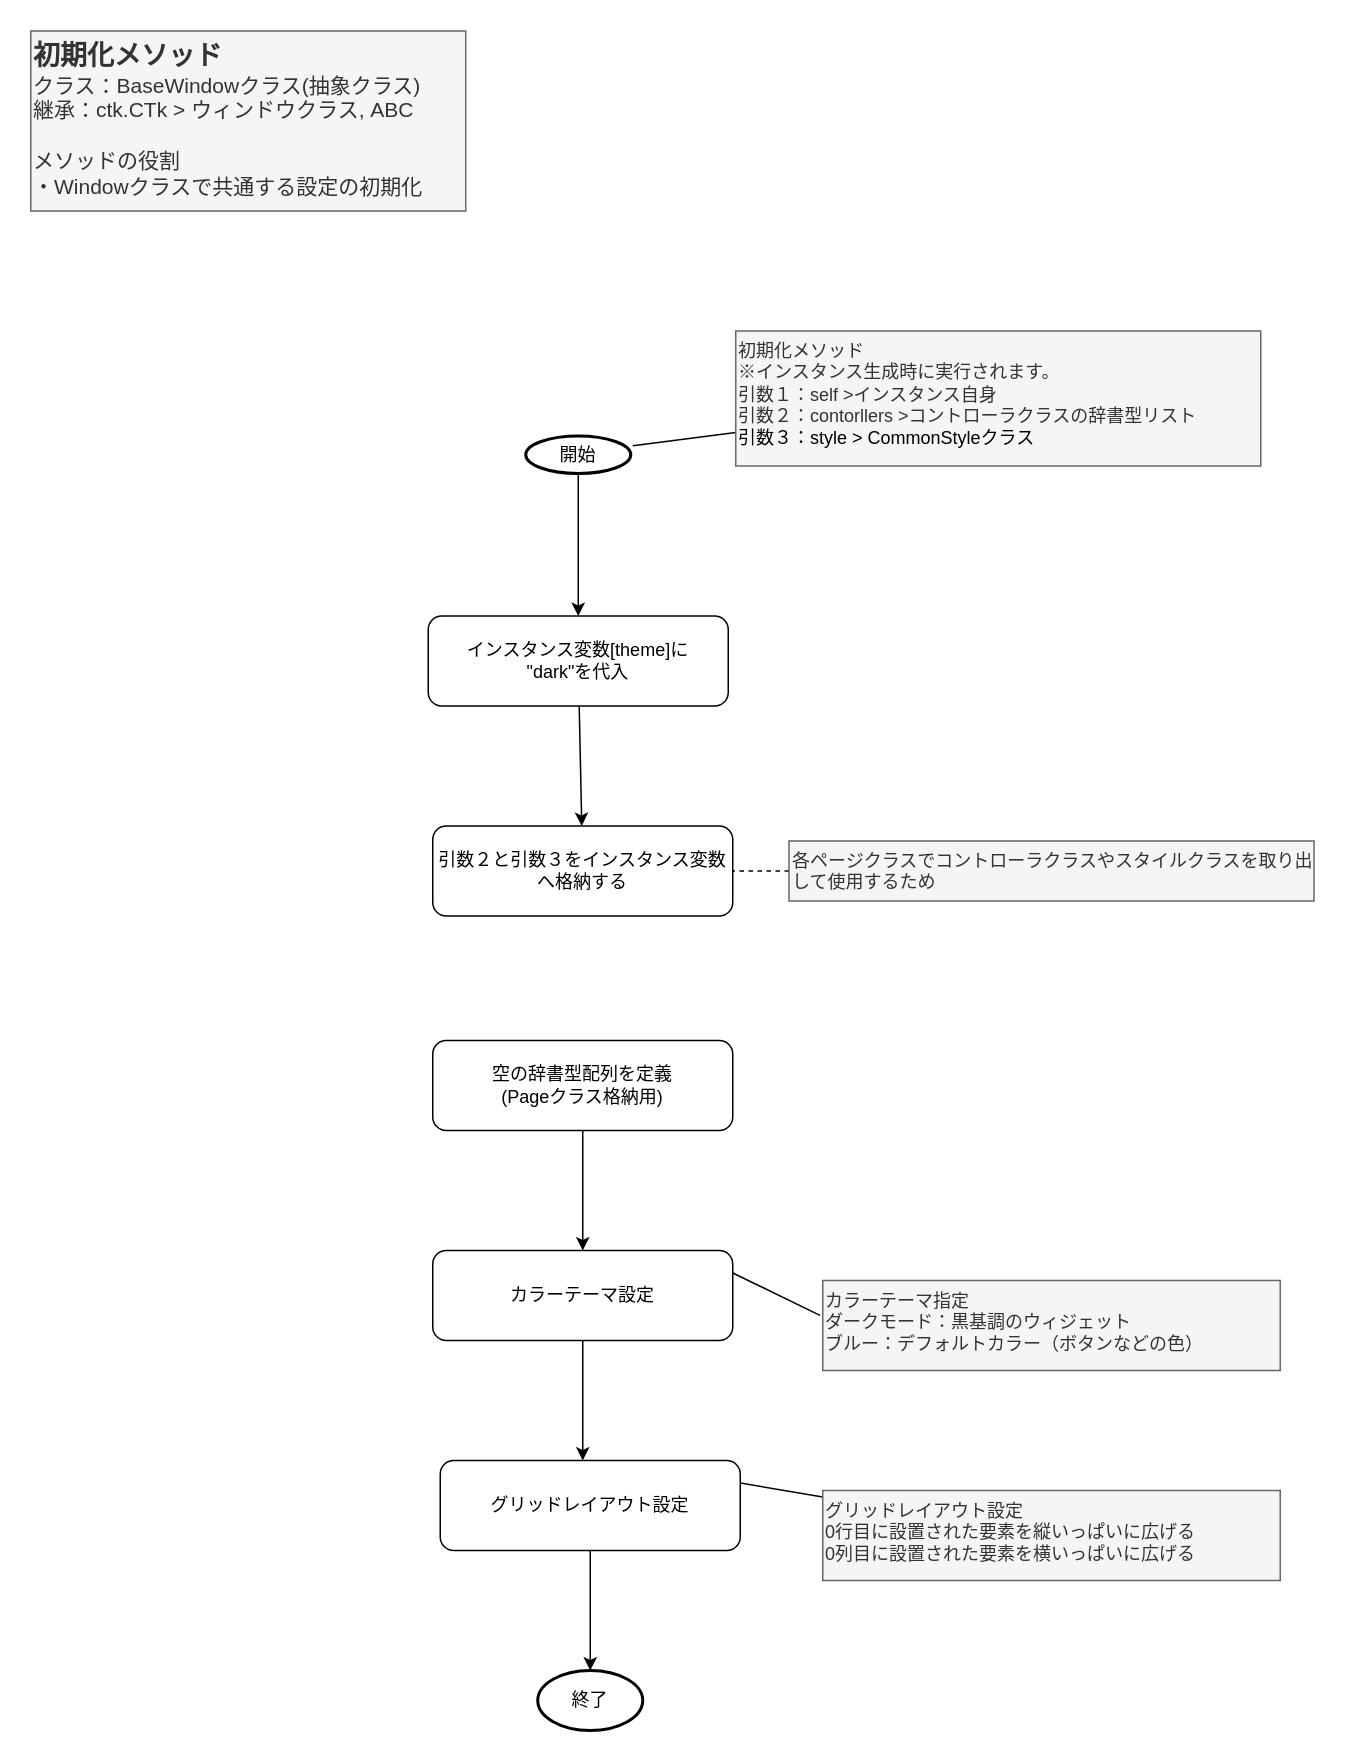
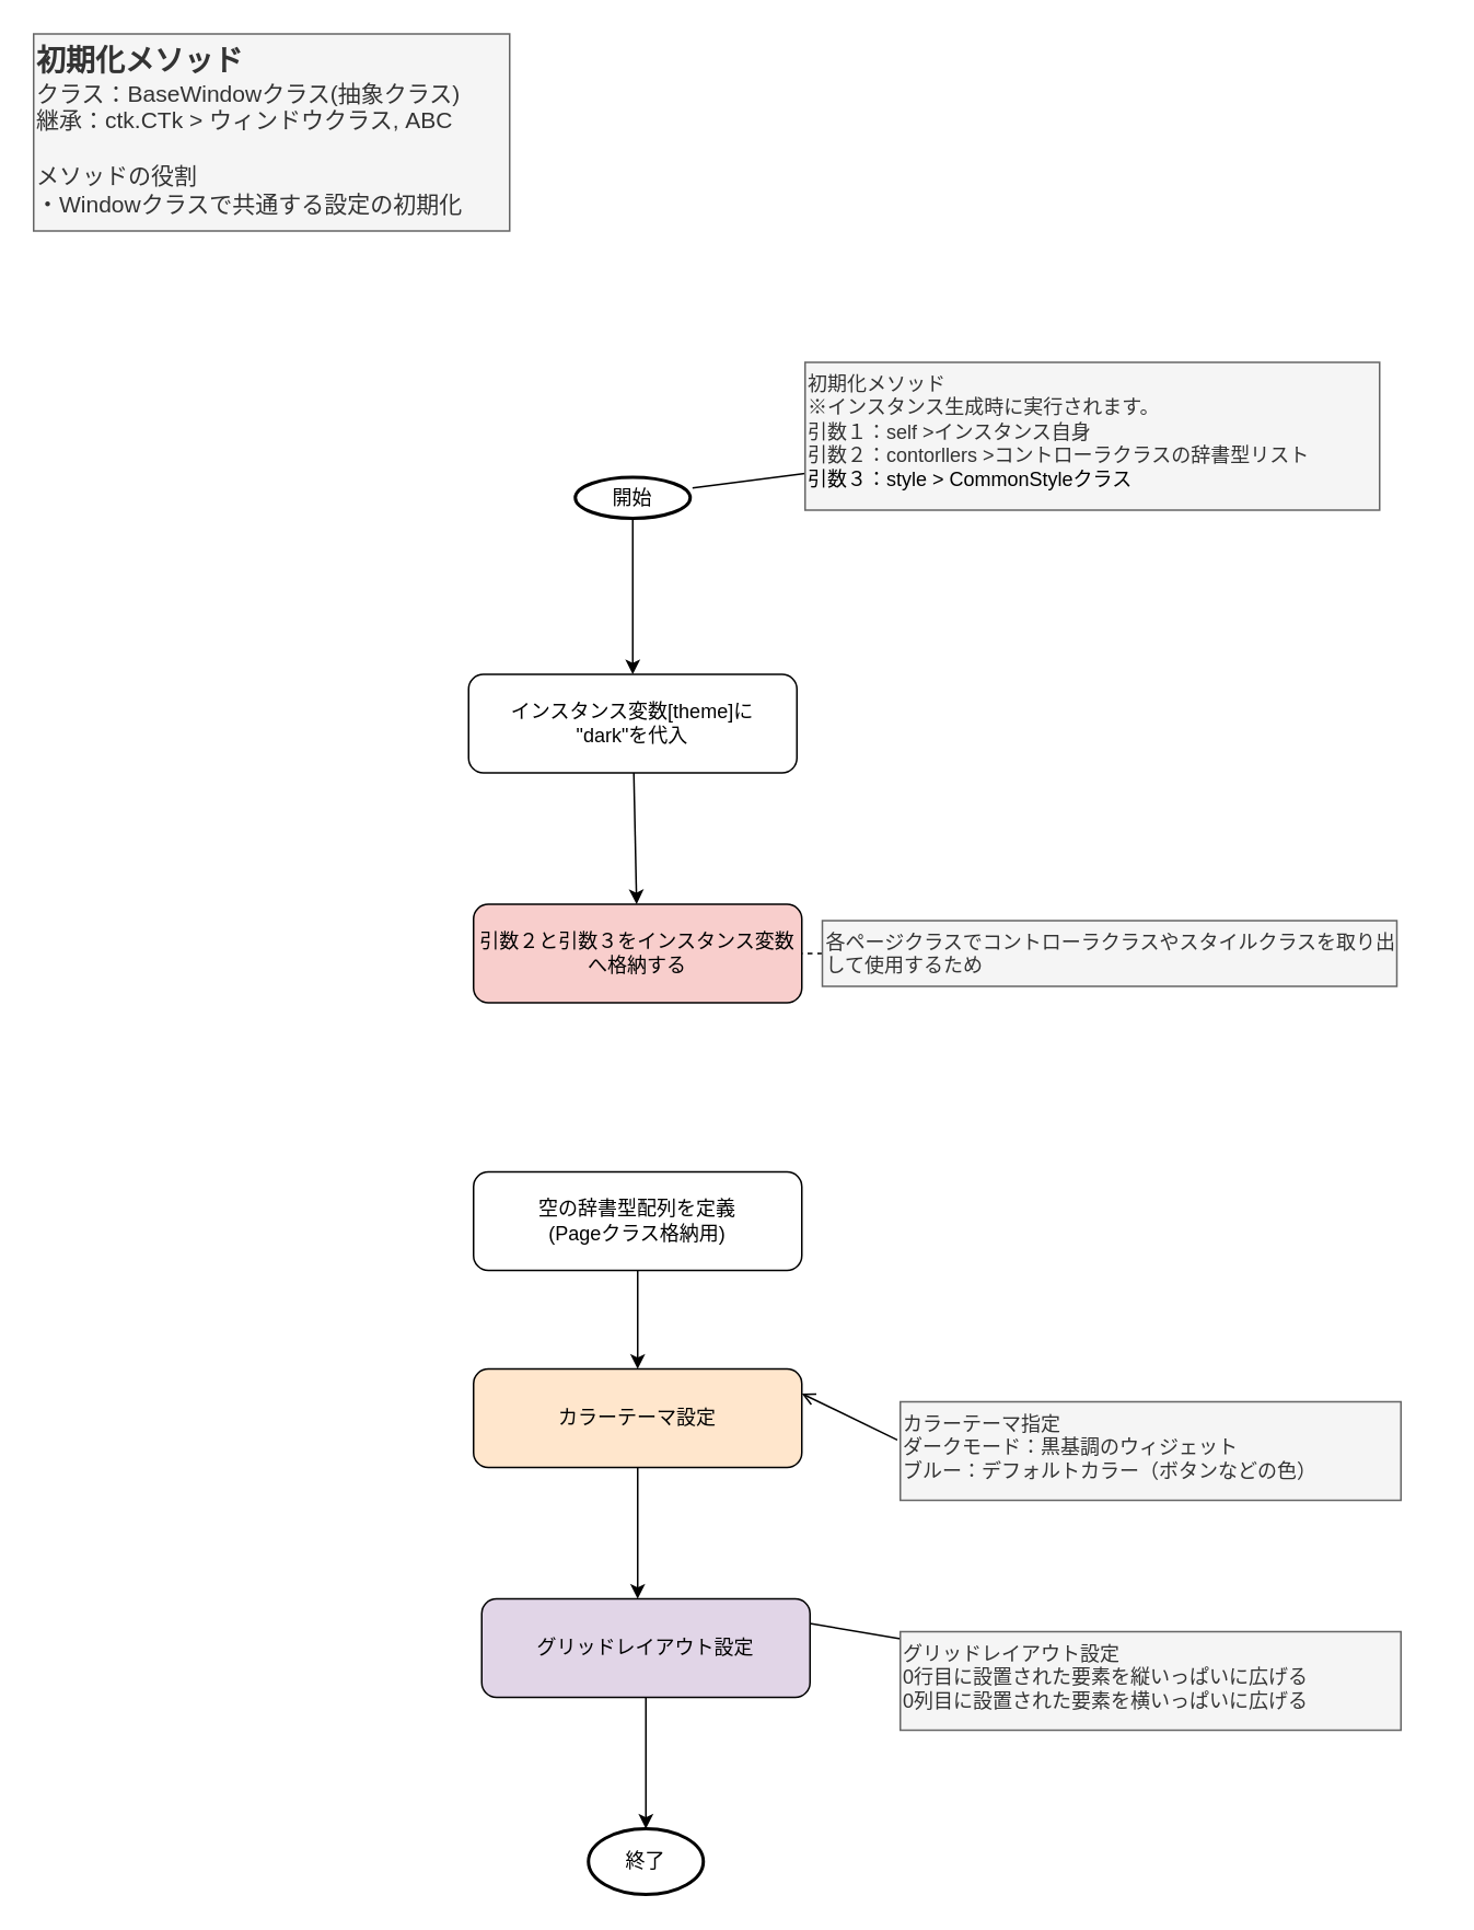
  <mxCell id="0" />
  <mxCell id="1" parent="0" />
  <mxCell id="2" value="" style="edgeStyle=none;html=1;fontColor=#000000;" parent="1" source="3" target="22" edge="1"><mxGeometry relative="1" as="geometry" /></mxCell>
  <mxCell id="3" value="開始" style="strokeWidth=2;html=1;shape=mxgraph.flowchart.start_1;whiteSpace=wrap;" parent="1" vertex="1"><mxGeometry x="350" y="290" width="70" height="25" as="geometry" /></mxCell>
  <mxCell id="4" style="rounded=0;orthogonalLoop=1;jettySize=auto;html=1;entryX=1.02;entryY=0.26;entryDx=0;entryDy=0;endArrow=none;endFill=0;entryPerimeter=0;" parent="1" source="5" target="3" edge="1"><mxGeometry relative="1" as="geometry"><mxPoint x="425" y="320" as="targetPoint" /></mxGeometry></mxCell>
  <mxCell id="5" value="&lt;div&gt;初期化メソッド&lt;/div&gt;&lt;div&gt;※インスタンス生成時に実行されます。&lt;/div&gt;&lt;div&gt;引数１：self &amp;gt;インスタンス自身&lt;/div&gt;&lt;div&gt;引数２：contorllers &amp;gt;コントローラクラスの辞書型リスト&lt;/div&gt;&lt;div&gt;&lt;font color=&quot;#000000&quot;&gt;引数３：style &amp;gt; CommonStyleクラス&lt;/font&gt;&lt;/div&gt;&lt;div&gt;&lt;br&gt;&lt;/div&gt;" style="text;html=1;align=left;verticalAlign=top;whiteSpace=wrap;rounded=0;fillColor=#f5f5f5;fontColor=#333333;strokeColor=#666666;" parent="1" vertex="1"><mxGeometry x="490" y="220" width="350" height="90" as="geometry" /></mxCell>
  <mxCell id="6" value="&lt;b style=&quot;&quot;&gt;&lt;font style=&quot;&quot;&gt;&lt;font style=&quot;font-size: 18px;&quot;&gt;初期化メソッド&lt;/font&gt;&lt;/font&gt;&lt;/b&gt;&lt;div&gt;&lt;font style=&quot;font-size: 14px;&quot;&gt;クラス：BaseWindow&lt;/font&gt;&lt;span style=&quot;font-size: 14px; background-color: initial;&quot;&gt;クラス(抽象クラス)&lt;/span&gt;&lt;/div&gt;&lt;div&gt;&lt;div style=&quot;font-size: 14px;&quot;&gt;&lt;font style=&quot;font-size: 14px;&quot;&gt;継承：ctk.CTk &amp;gt; ウィンドウクラス, ABC&lt;/font&gt;&lt;/div&gt;&lt;/div&gt;&lt;div style=&quot;font-size: 14px;&quot;&gt;&lt;font style=&quot;font-size: 14px;&quot;&gt;&lt;br&gt;&lt;/font&gt;&lt;/div&gt;&lt;div style=&quot;font-size: 14px;&quot;&gt;メソッドの役割&lt;/div&gt;&lt;div style=&quot;font-size: 14px;&quot;&gt;・Windowクラスで共通する設定の初期化&lt;/div&gt;" style="text;html=1;align=left;verticalAlign=top;whiteSpace=wrap;rounded=0;fillColor=#f5f5f5;fontColor=#333333;strokeColor=#666666;" parent="1" vertex="1"><mxGeometry x="20" y="20" width="290" height="120" as="geometry" /></mxCell>
  <mxCell id="7" value="終了" style="strokeWidth=2;html=1;shape=mxgraph.flowchart.start_1;whiteSpace=wrap;" parent="1" vertex="1"><mxGeometry x="358" y="1113" width="70" height="40" as="geometry" /></mxCell>
  <mxCell id="8" value="" style="edgeStyle=orthogonalEdgeStyle;rounded=0;orthogonalLoop=1;jettySize=auto;html=1;" parent="1" source="9" edge="1"><mxGeometry relative="1" as="geometry"><mxPoint x="388" y="833" as="targetPoint" /></mxGeometry></mxCell>
- <mxCell id="9" value="空の辞書型配列を定義&lt;div&gt;(Pageクラス格納用)&lt;/div&gt;" style="rounded=1;whiteSpace=wrap;html=1;" parent="1" vertex="1"><mxGeometry x="288" y="693" width="200" height="60" as="geometry" /></mxCell>
- <mxCell id="10" style="rounded=0;orthogonalLoop=1;jettySize=auto;html=1;entryX=1;entryY=0.25;entryDx=0;entryDy=0;exitX=-0.006;exitY=0.387;exitDx=0;exitDy=0;exitPerimeter=0;endArrow=none;endFill=0;" parent="1" source="11" target="16" edge="1"><mxGeometry relative="1" as="geometry"><mxPoint x="518" y="583" as="targetPoint" /></mxGeometry></mxCell>
+ <mxCell id="9" value="空の辞書型配列を定義&lt;div&gt;(Pageクラス格納用)&lt;/div&gt;" style="rounded=1;whiteSpace=wrap;html=1;" parent="1" vertex="1"><mxGeometry x="288" y="713" width="200" height="60" as="geometry" /></mxCell>
+ <mxCell id="10" style="rounded=0;orthogonalLoop=1;jettySize=auto;html=1;entryX=1;entryY=0.25;entryDx=0;entryDy=0;exitX=-0.006;exitY=0.387;exitDx=0;exitDy=0;exitPerimeter=0;endArrow=open;endFill=0;" parent="1" source="11" target="16" edge="1"><mxGeometry relative="1" as="geometry"><mxPoint x="518" y="583" as="targetPoint" /></mxGeometry></mxCell>
  <mxCell id="11" value="&lt;div&gt;カラーテーマ指定&lt;/div&gt;&lt;div&gt;ダークモード：黒基調のウィジェット&lt;/div&gt;&lt;div&gt;ブルー：デフォルトカラー（ボタンなどの色）&lt;/div&gt;" style="text;html=1;align=left;verticalAlign=top;whiteSpace=wrap;rounded=0;fillColor=#f5f5f5;fontColor=#333333;strokeColor=#666666;" parent="1" vertex="1"><mxGeometry x="548" y="853" width="305" height="60" as="geometry" /></mxCell>
  <mxCell id="12" value="" style="edgeStyle=orthogonalEdgeStyle;rounded=0;orthogonalLoop=1;jettySize=auto;html=1;" parent="1" edge="1"><mxGeometry relative="1" as="geometry"><mxPoint x="388" y="893" as="sourcePoint" /><mxPoint x="388" y="973" as="targetPoint" /></mxGeometry></mxCell>
  <mxCell id="13" style="rounded=0;orthogonalLoop=1;jettySize=auto;html=1;entryX=1;entryY=0.25;entryDx=0;entryDy=0;endArrow=none;endFill=0;" parent="1" source="14" target="15" edge="1"><mxGeometry relative="1" as="geometry"><mxPoint x="518" y="723" as="targetPoint" /></mxGeometry></mxCell>
  <mxCell id="14" value="グリッドレイアウト設定&lt;div&gt;0行目に設置された要素を縦いっぱいに広げる&lt;/div&gt;&lt;div&gt;0&lt;span style=&quot;background-color: initial;&quot;&gt;列目に設置された要素を横いっぱいに広げる&lt;/span&gt;&lt;/div&gt;" style="text;html=1;align=left;verticalAlign=top;whiteSpace=wrap;rounded=0;fillColor=#f5f5f5;fontColor=#333333;strokeColor=#666666;" parent="1" vertex="1"><mxGeometry x="548" y="993" width="305" height="60" as="geometry" /></mxCell>
- <mxCell id="15" value="グリッドレイアウト設定" style="rounded=1;whiteSpace=wrap;html=1;" parent="1" vertex="1"><mxGeometry x="293" y="973" width="200" height="60" as="geometry" /></mxCell>
- <mxCell id="16" value="カラーテーマ設定" style="rounded=1;whiteSpace=wrap;html=1;" parent="1" vertex="1"><mxGeometry x="288" y="833" width="200" height="60" as="geometry" /></mxCell>
+ <mxCell id="15" value="グリッドレイアウト設定" style="rounded=1;whiteSpace=wrap;html=1;fillColor=#e1d5e7;" parent="1" vertex="1"><mxGeometry x="293" y="973" width="200" height="60" as="geometry" /></mxCell>
+ <mxCell id="16" value="カラーテーマ設定" style="rounded=1;whiteSpace=wrap;html=1;fillColor=#ffe6cc;" parent="1" vertex="1"><mxGeometry x="288" y="833" width="200" height="60" as="geometry" /></mxCell>
  <mxCell id="17" value="" style="edgeStyle=orthogonalEdgeStyle;rounded=0;orthogonalLoop=1;jettySize=auto;html=1;" parent="1" edge="1"><mxGeometry relative="1" as="geometry"><mxPoint x="393" y="1113" as="targetPoint" /><mxPoint x="393" y="1033" as="sourcePoint" /></mxGeometry></mxCell>
- <mxCell id="18" value="引数２と引数３をインスタンス変数へ格納する" style="rounded=1;whiteSpace=wrap;html=1;" parent="1" vertex="1"><mxGeometry x="288" y="550" width="200" height="60" as="geometry" /></mxCell>
+ <mxCell id="18" value="引数２と引数３をインスタンス変数へ格納する" style="rounded=1;whiteSpace=wrap;html=1;fillColor=#f8cecc;" parent="1" vertex="1"><mxGeometry x="288" y="550" width="200" height="60" as="geometry" /></mxCell>
  <mxCell id="19" style="rounded=0;orthogonalLoop=1;jettySize=auto;html=1;entryX=1;entryY=0.5;entryDx=0;entryDy=0;endArrow=none;endFill=0;dashed=1;" parent="1" source="20" target="18" edge="1"><mxGeometry relative="1" as="geometry" /></mxCell>
- <mxCell id="20" value="&lt;div&gt;各ページクラスでコントローラクラスやスタイルクラスを取り出して使用するため&lt;/div&gt;&lt;div&gt;&lt;br&gt;&lt;/div&gt;" style="text;html=1;align=left;verticalAlign=top;whiteSpace=wrap;rounded=0;fillColor=#f5f5f5;fontColor=#333333;strokeColor=#666666;" parent="1" vertex="1"><mxGeometry x="525.5" y="560" width="350" height="40" as="geometry" /></mxCell>
+ <mxCell id="20" value="&lt;div&gt;各ページクラスでコントローラクラスやスタイルクラスを取り出して使用するため&lt;/div&gt;&lt;div&gt;&lt;br&gt;&lt;/div&gt;" style="text;html=1;align=left;verticalAlign=top;whiteSpace=wrap;rounded=0;fillColor=#f5f5f5;fontColor=#333333;strokeColor=#666666;" parent="1" vertex="1"><mxGeometry x="500.5" y="560" width="350" height="40" as="geometry" /></mxCell>
  <mxCell id="21" value="" style="edgeStyle=none;html=1;fontColor=#000000;" parent="1" source="22" target="18" edge="1"><mxGeometry relative="1" as="geometry" /></mxCell>
  <mxCell id="22" value="インスタンス変数[theme]に&lt;br&gt;&quot;dark&quot;を代入" style="rounded=1;whiteSpace=wrap;html=1;" parent="1" vertex="1"><mxGeometry x="285" y="410" width="200" height="60" as="geometry" /></mxCell>
